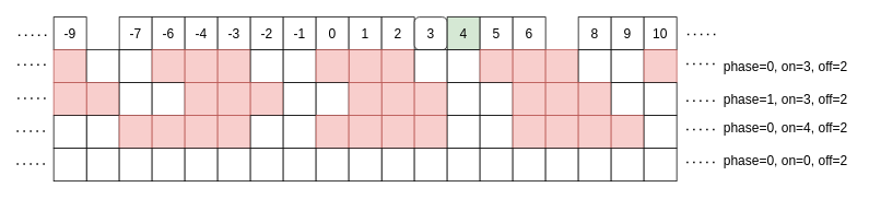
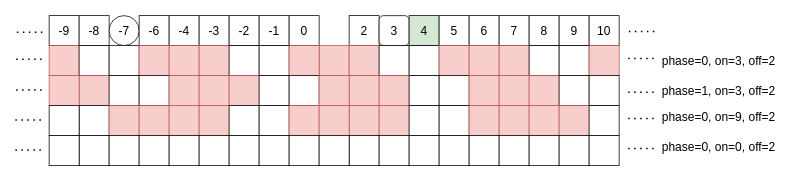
  <mxCell id="0" />
  <mxCell id="1" parent="0" />
  <mxCell id="2" value="-9" style="whiteSpace=wrap;html=1;aspect=fixed;fontSize=16;" parent="1" vertex="1"><mxGeometry x="65" y="20" width="40" height="40" as="geometry" /></mxCell>
- <mxCell id="4" value="-7" style="whiteSpace=wrap;html=1;aspect=fixed;fontSize=16;" parent="1" vertex="1"><mxGeometry x="145" y="20" width="40" height="40" as="geometry" /></mxCell>
+ <mxCell id="3" value="-8" style="whiteSpace=wrap;html=1;aspect=fixed;fontSize=16;" parent="1" vertex="1"><mxGeometry x="105" y="20" width="40" height="40" as="geometry" /></mxCell>
+ <mxCell id="4" value="-7" style="ellipse;whiteSpace=wrap;html=1;aspect=fixed;fontSize=16;" parent="1" vertex="1"><mxGeometry x="145" y="20" width="40" height="40" as="geometry" /></mxCell>
  <mxCell id="5" value="-6" style="whiteSpace=wrap;html=1;aspect=fixed;fontSize=16;" parent="1" vertex="1"><mxGeometry x="185" y="20" width="40" height="40" as="geometry" /></mxCell>
  <mxCell id="6" value="-4" style="whiteSpace=wrap;html=1;aspect=fixed;fontSize=16;" parent="1" vertex="1"><mxGeometry x="225" y="20" width="40" height="40" as="geometry" /></mxCell>
  <mxCell id="7" value="-3" style="whiteSpace=wrap;html=1;aspect=fixed;fontSize=16;" parent="1" vertex="1"><mxGeometry x="265" y="20" width="40" height="40" as="geometry" /></mxCell>
  <mxCell id="8" value="-2" style="whiteSpace=wrap;html=1;aspect=fixed;fontSize=16;" parent="1" vertex="1"><mxGeometry x="305" y="20" width="40" height="40" as="geometry" /></mxCell>
  <mxCell id="9" value="-1" style="whiteSpace=wrap;html=1;aspect=fixed;fontSize=16;" parent="1" vertex="1"><mxGeometry x="345" y="20" width="40" height="40" as="geometry" /></mxCell>
  <mxCell id="10" value="0" style="whiteSpace=wrap;html=1;aspect=fixed;fontSize=16;" parent="1" vertex="1"><mxGeometry x="385" y="20" width="40" height="40" as="geometry" /></mxCell>
- <mxCell id="11" value="1" style="whiteSpace=wrap;html=1;aspect=fixed;fontSize=16;" parent="1" vertex="1"><mxGeometry x="425" y="20" width="40" height="40" as="geometry" /></mxCell>
  <mxCell id="12" value="2" style="whiteSpace=wrap;html=1;aspect=fixed;fontSize=16;" parent="1" vertex="1"><mxGeometry x="465" y="20" width="40" height="40" as="geometry" /></mxCell>
  <mxCell id="13" value="3" style="whiteSpace=wrap;html=1;aspect=fixed;fontSize=16;rounded=1;" parent="1" vertex="1"><mxGeometry x="505" y="20" width="40" height="40" as="geometry" /></mxCell>
  <mxCell id="14" value="4" style="whiteSpace=wrap;html=1;aspect=fixed;fontSize=16;fillColor=#d5e8d4;" parent="1" vertex="1"><mxGeometry x="545" y="20" width="40" height="40" as="geometry" /></mxCell>
  <mxCell id="15" value="5" style="whiteSpace=wrap;html=1;aspect=fixed;fontSize=16;" parent="1" vertex="1"><mxGeometry x="585" y="20" width="40" height="40" as="geometry" /></mxCell>
  <mxCell id="16" value="6" style="whiteSpace=wrap;html=1;aspect=fixed;fontSize=16;" parent="1" vertex="1"><mxGeometry x="625" y="20" width="40" height="40" as="geometry" /></mxCell>
+ <mxCell id="17" value="7" style="whiteSpace=wrap;html=1;aspect=fixed;fontSize=16;" parent="1" vertex="1"><mxGeometry x="665" y="20" width="40" height="40" as="geometry" /></mxCell>
  <mxCell id="18" value="8" style="whiteSpace=wrap;html=1;aspect=fixed;fontSize=16;" parent="1" vertex="1"><mxGeometry x="705" y="20" width="40" height="40" as="geometry" /></mxCell>
  <mxCell id="19" value="9" style="whiteSpace=wrap;html=1;aspect=fixed;fontSize=16;" parent="1" vertex="1"><mxGeometry x="745" y="20" width="40" height="40" as="geometry" /></mxCell>
  <mxCell id="20" value="10" style="whiteSpace=wrap;html=1;aspect=fixed;fontSize=16;" parent="1" vertex="1"><mxGeometry x="785" y="20" width="40" height="40" as="geometry" /></mxCell>
  <mxCell id="21" value="" style="whiteSpace=wrap;html=1;aspect=fixed;fontSize=16;fillColor=#f8cecc;strokeColor=#b85450;" parent="1" vertex="1"><mxGeometry x="65" y="60" width="40" height="40" as="geometry" /></mxCell>
  <mxCell id="22" value="" style="whiteSpace=wrap;html=1;aspect=fixed;fontSize=16;" parent="1" vertex="1"><mxGeometry x="105" y="60" width="40" height="40" as="geometry" /></mxCell>
  <mxCell id="23" value="" style="whiteSpace=wrap;html=1;aspect=fixed;fontSize=16;" parent="1" vertex="1"><mxGeometry x="145" y="60" width="40" height="40" as="geometry" /></mxCell>
  <mxCell id="24" value="" style="whiteSpace=wrap;html=1;aspect=fixed;fontSize=16;fillColor=#f8cecc;strokeColor=#b85450;" parent="1" vertex="1"><mxGeometry x="185" y="60" width="40" height="40" as="geometry" /></mxCell>
  <mxCell id="25" value="" style="whiteSpace=wrap;html=1;aspect=fixed;fontSize=16;fillColor=#f8cecc;strokeColor=#b85450;" parent="1" vertex="1"><mxGeometry x="225" y="60" width="40" height="40" as="geometry" /></mxCell>
  <mxCell id="26" value="" style="whiteSpace=wrap;html=1;aspect=fixed;fontSize=16;fillColor=#f8cecc;strokeColor=#b85450;" parent="1" vertex="1"><mxGeometry x="265" y="60" width="40" height="40" as="geometry" /></mxCell>
  <mxCell id="27" value="" style="whiteSpace=wrap;html=1;aspect=fixed;fontSize=16;" parent="1" vertex="1"><mxGeometry x="305" y="60" width="40" height="40" as="geometry" /></mxCell>
  <mxCell id="28" value="" style="whiteSpace=wrap;html=1;aspect=fixed;fontSize=16;" parent="1" vertex="1"><mxGeometry x="345" y="60" width="40" height="40" as="geometry" /></mxCell>
  <mxCell id="29" value="" style="whiteSpace=wrap;html=1;aspect=fixed;fontSize=16;fillColor=#f8cecc;strokeColor=#b85450;" parent="1" vertex="1"><mxGeometry x="425" y="60" width="40" height="40" as="geometry" /></mxCell>
  <mxCell id="30" value="" style="whiteSpace=wrap;html=1;aspect=fixed;fontSize=16;fillColor=#f8cecc;strokeColor=#b85450;" parent="1" vertex="1"><mxGeometry x="465" y="60" width="40" height="40" as="geometry" /></mxCell>
  <mxCell id="31" value="" style="whiteSpace=wrap;html=1;aspect=fixed;fontSize=16;" parent="1" vertex="1"><mxGeometry x="505" y="60" width="40" height="40" as="geometry" /></mxCell>
  <mxCell id="32" value="" style="whiteSpace=wrap;html=1;aspect=fixed;fontSize=16;" parent="1" vertex="1"><mxGeometry x="545" y="60" width="40" height="40" as="geometry" /></mxCell>
  <mxCell id="33" value="" style="whiteSpace=wrap;html=1;aspect=fixed;fontSize=16;fillColor=#f8cecc;strokeColor=#b85450;" parent="1" vertex="1"><mxGeometry x="585" y="60" width="40" height="40" as="geometry" /></mxCell>
  <mxCell id="34" value="" style="whiteSpace=wrap;html=1;aspect=fixed;fontSize=16;fillColor=#f8cecc;strokeColor=#b85450;" parent="1" vertex="1"><mxGeometry x="625" y="60" width="40" height="40" as="geometry" /></mxCell>
  <mxCell id="35" value="" style="whiteSpace=wrap;html=1;aspect=fixed;fontSize=16;fillColor=#f8cecc;strokeColor=#b85450;" parent="1" vertex="1"><mxGeometry x="665" y="60" width="40" height="40" as="geometry" /></mxCell>
  <mxCell id="36" value="" style="whiteSpace=wrap;html=1;aspect=fixed;fontSize=16;" parent="1" vertex="1"><mxGeometry x="705" y="60" width="40" height="40" as="geometry" /></mxCell>
  <mxCell id="37" value="" style="whiteSpace=wrap;html=1;aspect=fixed;fontSize=16;" parent="1" vertex="1"><mxGeometry x="745" y="60" width="40" height="40" as="geometry" /></mxCell>
  <mxCell id="38" value="" style="whiteSpace=wrap;html=1;aspect=fixed;fontSize=16;fillColor=#f8cecc;strokeColor=#b85450;" parent="1" vertex="1"><mxGeometry x="785" y="60" width="40" height="40" as="geometry" /></mxCell>
  <mxCell id="39" value="phase=0, on=3, off=2&lt;br&gt;" style="text;html=1;strokeColor=none;fillColor=none;align=center;verticalAlign=middle;whiteSpace=wrap;rounded=0;fontSize=16;" parent="1" vertex="1"><mxGeometry x="878" y="65" width="160" height="30" as="geometry" /></mxCell>
  <mxCell id="40" value="" style="whiteSpace=wrap;html=1;aspect=fixed;fontSize=16;fillColor=#f8cecc;strokeColor=#b85450;" parent="1" vertex="1"><mxGeometry x="385" y="60" width="40" height="40" as="geometry" /></mxCell>
  <mxCell id="41" value="" style="endArrow=none;dashed=1;html=1;dashPattern=1 3;strokeWidth=2;rounded=0;fontSize=16;" parent="1" edge="1"><mxGeometry width="50" height="50" relative="1" as="geometry"><mxPoint x="838" y="41" as="sourcePoint" /><mxPoint x="878" y="41" as="targetPoint" /></mxGeometry></mxCell>
  <mxCell id="42" value="" style="endArrow=none;dashed=1;html=1;dashPattern=1 3;strokeWidth=2;rounded=0;fontSize=16;" parent="1" edge="1"><mxGeometry width="50" height="50" relative="1" as="geometry"><mxPoint x="837" y="77" as="sourcePoint" /><mxPoint x="877" y="77" as="targetPoint" /></mxGeometry></mxCell>
  <mxCell id="43" value="" style="endArrow=none;dashed=1;html=1;dashPattern=1 3;strokeWidth=2;rounded=0;fontSize=16;" parent="1" edge="1"><mxGeometry width="50" height="50" relative="1" as="geometry"><mxPoint x="22" y="42" as="sourcePoint" /><mxPoint x="62" y="42" as="targetPoint" /></mxGeometry></mxCell>
  <mxCell id="44" value="" style="endArrow=none;dashed=1;html=1;dashPattern=1 3;strokeWidth=2;rounded=0;fontSize=16;" parent="1" edge="1"><mxGeometry width="50" height="50" relative="1" as="geometry"><mxPoint x="21" y="78" as="sourcePoint" /><mxPoint x="61" y="78" as="targetPoint" /></mxGeometry></mxCell>
  <mxCell id="45" value="" style="whiteSpace=wrap;html=1;aspect=fixed;fontSize=16;fillColor=#f8cecc;strokeColor=#b85450;" parent="1" vertex="1"><mxGeometry x="105" y="100" width="40" height="40" as="geometry" /></mxCell>
  <mxCell id="46" value="" style="whiteSpace=wrap;html=1;aspect=fixed;fontSize=16;" parent="1" vertex="1"><mxGeometry x="145" y="100" width="40" height="40" as="geometry" /></mxCell>
  <mxCell id="47" value="" style="whiteSpace=wrap;html=1;aspect=fixed;fontSize=16;" parent="1" vertex="1"><mxGeometry x="185" y="100" width="40" height="40" as="geometry" /></mxCell>
  <mxCell id="48" value="" style="whiteSpace=wrap;html=1;aspect=fixed;fontSize=16;fillColor=#f8cecc;strokeColor=#b85450;" parent="1" vertex="1"><mxGeometry x="225" y="100" width="40" height="40" as="geometry" /></mxCell>
  <mxCell id="49" value="" style="whiteSpace=wrap;html=1;aspect=fixed;fontSize=16;fillColor=#f8cecc;strokeColor=#b85450;" parent="1" vertex="1"><mxGeometry x="265" y="100" width="40" height="40" as="geometry" /></mxCell>
  <mxCell id="50" value="" style="whiteSpace=wrap;html=1;aspect=fixed;fontSize=16;fillColor=#f8cecc;strokeColor=#b85450;" parent="1" vertex="1"><mxGeometry x="305" y="100" width="40" height="40" as="geometry" /></mxCell>
  <mxCell id="51" value="" style="whiteSpace=wrap;html=1;aspect=fixed;fontSize=16;" parent="1" vertex="1"><mxGeometry x="345" y="100" width="40" height="40" as="geometry" /></mxCell>
  <mxCell id="52" value="" style="whiteSpace=wrap;html=1;aspect=fixed;fontSize=16;" parent="1" vertex="1"><mxGeometry x="385" y="100" width="40" height="40" as="geometry" /></mxCell>
  <mxCell id="53" value="" style="whiteSpace=wrap;html=1;aspect=fixed;fontSize=16;fillColor=#f8cecc;strokeColor=#b85450;" parent="1" vertex="1"><mxGeometry x="465" y="100" width="40" height="40" as="geometry" /></mxCell>
  <mxCell id="54" value="" style="whiteSpace=wrap;html=1;aspect=fixed;fontSize=16;fillColor=#f8cecc;strokeColor=#b85450;" parent="1" vertex="1"><mxGeometry x="505" y="100" width="40" height="40" as="geometry" /></mxCell>
  <mxCell id="55" value="" style="whiteSpace=wrap;html=1;aspect=fixed;fontSize=16;" parent="1" vertex="1"><mxGeometry x="545" y="100" width="40" height="40" as="geometry" /></mxCell>
  <mxCell id="56" value="" style="whiteSpace=wrap;html=1;aspect=fixed;fontSize=16;" parent="1" vertex="1"><mxGeometry x="585" y="100" width="40" height="40" as="geometry" /></mxCell>
  <mxCell id="57" value="" style="whiteSpace=wrap;html=1;aspect=fixed;fontSize=16;fillColor=#f8cecc;strokeColor=#b85450;" parent="1" vertex="1"><mxGeometry x="625" y="100" width="40" height="40" as="geometry" /></mxCell>
  <mxCell id="58" value="" style="whiteSpace=wrap;html=1;aspect=fixed;fontSize=16;fillColor=#f8cecc;strokeColor=#b85450;" parent="1" vertex="1"><mxGeometry x="665" y="100" width="40" height="40" as="geometry" /></mxCell>
  <mxCell id="59" value="" style="whiteSpace=wrap;html=1;aspect=fixed;fontSize=16;fillColor=#f8cecc;strokeColor=#b85450;" parent="1" vertex="1"><mxGeometry x="705" y="100" width="40" height="40" as="geometry" /></mxCell>
  <mxCell id="60" value="" style="whiteSpace=wrap;html=1;aspect=fixed;fontSize=16;" parent="1" vertex="1"><mxGeometry x="745" y="100" width="40" height="40" as="geometry" /></mxCell>
  <mxCell id="61" value="" style="whiteSpace=wrap;html=1;aspect=fixed;fontSize=16;" parent="1" vertex="1"><mxGeometry x="785" y="100" width="40" height="40" as="geometry" /></mxCell>
  <mxCell id="62" value="phase=1, on=3, off=2" style="text;html=1;strokeColor=none;fillColor=none;align=center;verticalAlign=middle;whiteSpace=wrap;rounded=0;fontSize=16;" parent="1" vertex="1"><mxGeometry x="878" y="105" width="160" height="30" as="geometry" /></mxCell>
  <mxCell id="63" value="" style="whiteSpace=wrap;html=1;aspect=fixed;fontSize=16;fillColor=#f8cecc;strokeColor=#b85450;" parent="1" vertex="1"><mxGeometry x="425" y="100" width="40" height="40" as="geometry" /></mxCell>
  <mxCell id="64" value="" style="endArrow=none;dashed=1;html=1;dashPattern=1 3;strokeWidth=2;rounded=0;fontSize=16;" parent="1" edge="1"><mxGeometry width="50" height="50" relative="1" as="geometry"><mxPoint x="837" y="122" as="sourcePoint" /><mxPoint x="877" y="122" as="targetPoint" /></mxGeometry></mxCell>
  <mxCell id="65" value="" style="endArrow=none;dashed=1;html=1;dashPattern=1 3;strokeWidth=2;rounded=0;fontSize=16;" parent="1" edge="1"><mxGeometry width="50" height="50" relative="1" as="geometry"><mxPoint x="21" y="119" as="sourcePoint" /><mxPoint x="61" y="119" as="targetPoint" /></mxGeometry></mxCell>
  <mxCell id="66" value="" style="whiteSpace=wrap;html=1;aspect=fixed;fontSize=16;fillColor=#f8cecc;strokeColor=#b85450;" parent="1" vertex="1"><mxGeometry x="65" y="100" width="40" height="40" as="geometry" /></mxCell>
  <mxCell id="67" value="" style="whiteSpace=wrap;html=1;aspect=fixed;fontSize=16;" parent="1" vertex="1"><mxGeometry x="105" y="140" width="40" height="40" as="geometry" /></mxCell>
  <mxCell id="68" value="" style="whiteSpace=wrap;html=1;aspect=fixed;fontSize=16;fillColor=#f8cecc;strokeColor=#b85450;" parent="1" vertex="1"><mxGeometry x="145" y="140" width="40" height="40" as="geometry" /></mxCell>
  <mxCell id="69" value="" style="whiteSpace=wrap;html=1;aspect=fixed;fontSize=16;fillColor=#f8cecc;strokeColor=#b85450;" parent="1" vertex="1"><mxGeometry x="185" y="140" width="40" height="40" as="geometry" /></mxCell>
  <mxCell id="70" value="" style="whiteSpace=wrap;html=1;aspect=fixed;fontSize=16;fillColor=#f8cecc;strokeColor=#b85450;" parent="1" vertex="1"><mxGeometry x="225" y="140" width="40" height="40" as="geometry" /></mxCell>
  <mxCell id="71" value="" style="whiteSpace=wrap;html=1;aspect=fixed;fontSize=16;fillColor=#f8cecc;strokeColor=#b85450;" parent="1" vertex="1"><mxGeometry x="265" y="140" width="40" height="40" as="geometry" /></mxCell>
  <mxCell id="72" value="" style="whiteSpace=wrap;html=1;aspect=fixed;fontSize=16;" parent="1" vertex="1"><mxGeometry x="305" y="140" width="40" height="40" as="geometry" /></mxCell>
  <mxCell id="73" value="" style="whiteSpace=wrap;html=1;aspect=fixed;fontSize=16;" parent="1" vertex="1"><mxGeometry x="345" y="140" width="40" height="40" as="geometry" /></mxCell>
  <mxCell id="74" value="" style="whiteSpace=wrap;html=1;aspect=fixed;fontSize=16;fillColor=#f8cecc;strokeColor=#b85450;" parent="1" vertex="1"><mxGeometry x="385" y="140" width="40" height="40" as="geometry" /></mxCell>
  <mxCell id="75" value="" style="whiteSpace=wrap;html=1;aspect=fixed;fontSize=16;fillColor=#f8cecc;strokeColor=#b85450;" parent="1" vertex="1"><mxGeometry x="465" y="140" width="40" height="40" as="geometry" /></mxCell>
  <mxCell id="76" value="" style="whiteSpace=wrap;html=1;aspect=fixed;fontSize=16;fillColor=#f8cecc;strokeColor=#b85450;" parent="1" vertex="1"><mxGeometry x="505" y="140" width="40" height="40" as="geometry" /></mxCell>
  <mxCell id="77" value="" style="whiteSpace=wrap;html=1;aspect=fixed;fontSize=16;" parent="1" vertex="1"><mxGeometry x="545" y="140" width="40" height="40" as="geometry" /></mxCell>
  <mxCell id="78" value="" style="whiteSpace=wrap;html=1;aspect=fixed;fontSize=16;" parent="1" vertex="1"><mxGeometry x="585" y="140" width="40" height="40" as="geometry" /></mxCell>
  <mxCell id="79" value="" style="whiteSpace=wrap;html=1;aspect=fixed;fontSize=16;fillColor=#f8cecc;strokeColor=#b85450;" parent="1" vertex="1"><mxGeometry x="625" y="140" width="40" height="40" as="geometry" /></mxCell>
  <mxCell id="80" value="" style="whiteSpace=wrap;html=1;aspect=fixed;fontSize=16;fillColor=#f8cecc;strokeColor=#b85450;" parent="1" vertex="1"><mxGeometry x="665" y="140" width="40" height="40" as="geometry" /></mxCell>
  <mxCell id="81" value="" style="whiteSpace=wrap;html=1;aspect=fixed;fontSize=16;fillColor=#f8cecc;strokeColor=#b85450;" parent="1" vertex="1"><mxGeometry x="705" y="140" width="40" height="40" as="geometry" /></mxCell>
  <mxCell id="82" value="" style="whiteSpace=wrap;html=1;aspect=fixed;fontSize=16;fillColor=#f8cecc;strokeColor=#b85450;" parent="1" vertex="1"><mxGeometry x="745" y="140" width="40" height="40" as="geometry" /></mxCell>
  <mxCell id="83" value="" style="whiteSpace=wrap;html=1;aspect=fixed;fontSize=16;" parent="1" vertex="1"><mxGeometry x="785" y="140" width="40" height="40" as="geometry" /></mxCell>
  <mxCell id="84" value="" style="whiteSpace=wrap;html=1;aspect=fixed;fontSize=16;fillColor=#f8cecc;strokeColor=#b85450;" parent="1" vertex="1"><mxGeometry x="425" y="140" width="40" height="40" as="geometry" /></mxCell>
  <mxCell id="85" value="" style="whiteSpace=wrap;html=1;aspect=fixed;fontSize=16;" parent="1" vertex="1"><mxGeometry x="65" y="140" width="40" height="40" as="geometry" /></mxCell>
  <mxCell id="86" value="" style="endArrow=none;dashed=1;html=1;dashPattern=1 3;strokeWidth=2;rounded=0;fontSize=16;" parent="1" edge="1"><mxGeometry width="50" height="50" relative="1" as="geometry"><mxPoint x="20" y="159" as="sourcePoint" /><mxPoint x="60" y="159" as="targetPoint" /></mxGeometry></mxCell>
- <mxCell id="87" value="phase=0, on=4, off=2" style="text;html=1;strokeColor=none;fillColor=none;align=center;verticalAlign=middle;whiteSpace=wrap;rounded=0;fontSize=16;" parent="1" vertex="1"><mxGeometry x="878" y="140" width="160" height="30" as="geometry" /></mxCell>
+ <mxCell id="87" value="phase=0, on=9, off=2" style="text;html=1;strokeColor=none;fillColor=none;align=center;verticalAlign=middle;whiteSpace=wrap;rounded=0;fontSize=16;" parent="1" vertex="1"><mxGeometry x="878" y="140" width="160" height="30" as="geometry" /></mxCell>
  <mxCell id="88" value="" style="endArrow=none;dashed=1;html=1;dashPattern=1 3;strokeWidth=2;rounded=0;fontSize=16;" parent="1" edge="1"><mxGeometry width="50" height="50" relative="1" as="geometry"><mxPoint x="837" y="157" as="sourcePoint" /><mxPoint x="877" y="157" as="targetPoint" /></mxGeometry></mxCell>
  <mxCell id="89" value="" style="whiteSpace=wrap;html=1;aspect=fixed;fontSize=16;" parent="1" vertex="1"><mxGeometry x="105" y="180" width="40" height="40" as="geometry" /></mxCell>
  <mxCell id="90" value="" style="whiteSpace=wrap;html=1;aspect=fixed;fontSize=16;" parent="1" vertex="1"><mxGeometry x="145" y="180" width="40" height="40" as="geometry" /></mxCell>
  <mxCell id="91" value="" style="whiteSpace=wrap;html=1;aspect=fixed;fontSize=16;" parent="1" vertex="1"><mxGeometry x="185" y="180" width="40" height="40" as="geometry" /></mxCell>
  <mxCell id="92" value="" style="whiteSpace=wrap;html=1;aspect=fixed;fontSize=16;" parent="1" vertex="1"><mxGeometry x="225" y="180" width="40" height="40" as="geometry" /></mxCell>
  <mxCell id="93" value="" style="whiteSpace=wrap;html=1;aspect=fixed;fontSize=16;" parent="1" vertex="1"><mxGeometry x="265" y="180" width="40" height="40" as="geometry" /></mxCell>
  <mxCell id="94" value="" style="whiteSpace=wrap;html=1;aspect=fixed;fontSize=16;" parent="1" vertex="1"><mxGeometry x="305" y="180" width="40" height="40" as="geometry" /></mxCell>
  <mxCell id="95" value="" style="whiteSpace=wrap;html=1;aspect=fixed;fontSize=16;" parent="1" vertex="1"><mxGeometry x="345" y="180" width="40" height="40" as="geometry" /></mxCell>
  <mxCell id="96" value="" style="whiteSpace=wrap;html=1;aspect=fixed;fontSize=16;" parent="1" vertex="1"><mxGeometry x="385" y="180" width="40" height="40" as="geometry" /></mxCell>
  <mxCell id="97" value="" style="whiteSpace=wrap;html=1;aspect=fixed;fontSize=16;" parent="1" vertex="1"><mxGeometry x="465" y="180" width="40" height="40" as="geometry" /></mxCell>
  <mxCell id="98" value="" style="whiteSpace=wrap;html=1;aspect=fixed;fontSize=16;" parent="1" vertex="1"><mxGeometry x="505" y="180" width="40" height="40" as="geometry" /></mxCell>
  <mxCell id="99" value="" style="whiteSpace=wrap;html=1;aspect=fixed;fontSize=16;" parent="1" vertex="1"><mxGeometry x="545" y="180" width="40" height="40" as="geometry" /></mxCell>
  <mxCell id="100" value="" style="whiteSpace=wrap;html=1;aspect=fixed;fontSize=16;" parent="1" vertex="1"><mxGeometry x="585" y="180" width="40" height="40" as="geometry" /></mxCell>
  <mxCell id="101" value="" style="whiteSpace=wrap;html=1;aspect=fixed;fontSize=16;" parent="1" vertex="1"><mxGeometry x="625" y="180" width="40" height="40" as="geometry" /></mxCell>
  <mxCell id="102" value="" style="whiteSpace=wrap;html=1;aspect=fixed;fontSize=16;" parent="1" vertex="1"><mxGeometry x="665" y="180" width="40" height="40" as="geometry" /></mxCell>
  <mxCell id="103" value="" style="whiteSpace=wrap;html=1;aspect=fixed;fontSize=16;" parent="1" vertex="1"><mxGeometry x="705" y="180" width="40" height="40" as="geometry" /></mxCell>
  <mxCell id="104" value="" style="whiteSpace=wrap;html=1;aspect=fixed;fontSize=16;" parent="1" vertex="1"><mxGeometry x="745" y="180" width="40" height="40" as="geometry" /></mxCell>
  <mxCell id="105" value="" style="whiteSpace=wrap;html=1;aspect=fixed;fontSize=16;" parent="1" vertex="1"><mxGeometry x="785" y="180" width="40" height="40" as="geometry" /></mxCell>
  <mxCell id="106" value="" style="whiteSpace=wrap;html=1;aspect=fixed;fontSize=16;" parent="1" vertex="1"><mxGeometry x="425" y="180" width="40" height="40" as="geometry" /></mxCell>
  <mxCell id="107" value="" style="whiteSpace=wrap;html=1;aspect=fixed;fontSize=16;" parent="1" vertex="1"><mxGeometry x="65" y="180" width="40" height="40" as="geometry" /></mxCell>
  <mxCell id="108" value="" style="endArrow=none;dashed=1;html=1;dashPattern=1 3;strokeWidth=2;rounded=0;fontSize=16;" parent="1" edge="1"><mxGeometry width="50" height="50" relative="1" as="geometry"><mxPoint x="20" y="199" as="sourcePoint" /><mxPoint x="60" y="199" as="targetPoint" /></mxGeometry></mxCell>
  <mxCell id="109" value="phase=0, on=0, off=2" style="text;html=1;strokeColor=none;fillColor=none;align=center;verticalAlign=middle;whiteSpace=wrap;rounded=0;fontSize=16;" parent="1" vertex="1"><mxGeometry x="878" y="180" width="160" height="30" as="geometry" /></mxCell>
  <mxCell id="110" value="" style="endArrow=none;dashed=1;html=1;dashPattern=1 3;strokeWidth=2;rounded=0;fontSize=16;" parent="1" edge="1"><mxGeometry width="50" height="50" relative="1" as="geometry"><mxPoint x="837" y="197" as="sourcePoint" /><mxPoint x="877" y="197" as="targetPoint" /></mxGeometry></mxCell>
